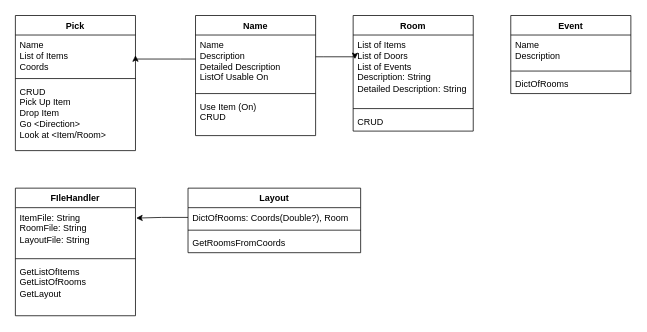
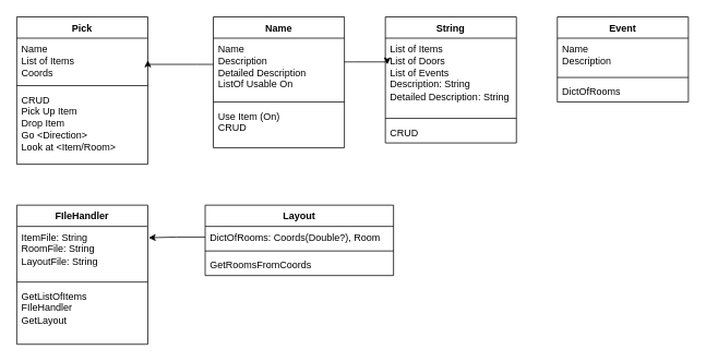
  <mxCell id="0" />
  <mxCell id="1" parent="0" />
  <mxCell id="2" value="Pick" style="swimlane;fontStyle=1;align=center;verticalAlign=top;childLayout=stackLayout;horizontal=1;startSize=26;horizontalStack=0;resizeParent=1;resizeParentMax=0;resizeLast=0;collapsible=1;marginBottom=0;whiteSpace=wrap;html=1;" parent="1" vertex="1"><mxGeometry x="20" y="20" width="160" height="180" as="geometry" /></mxCell>
  <mxCell id="3" value="Name&lt;br&gt;List of Items&lt;br&gt;Coords" style="text;strokeColor=none;fillColor=none;align=left;verticalAlign=top;spacingLeft=4;spacingRight=4;overflow=hidden;rotatable=0;points=[[0,0.5],[1,0.5]];portConstraint=eastwest;whiteSpace=wrap;html=1;" parent="2" vertex="1"><mxGeometry y="26" width="160" height="54" as="geometry" /></mxCell>
  <mxCell id="4" value="" style="line;strokeWidth=1;fillColor=none;align=left;verticalAlign=middle;spacingTop=-1;spacingLeft=3;spacingRight=3;rotatable=0;labelPosition=right;points=[];portConstraint=eastwest;strokeColor=inherit;" parent="2" vertex="1"><mxGeometry y="80" width="160" height="8" as="geometry" /></mxCell>
  <mxCell id="5" value="CRUD&lt;br&gt;Pick Up Item&lt;br&gt;Drop Item&lt;br&gt;Go &amp;lt;Direction&amp;gt;&lt;br&gt;Look at &amp;lt;Item/Room&amp;gt;" style="text;strokeColor=none;fillColor=none;align=left;verticalAlign=top;spacingLeft=4;spacingRight=4;overflow=hidden;rotatable=0;points=[[0,0.5],[1,0.5]];portConstraint=eastwest;whiteSpace=wrap;html=1;" parent="2" vertex="1"><mxGeometry y="88" width="160" height="92" as="geometry" /></mxCell>
  <mxCell id="6" value="Name" style="swimlane;fontStyle=1;align=center;verticalAlign=top;childLayout=stackLayout;horizontal=1;startSize=26;horizontalStack=0;resizeParent=1;resizeParentMax=0;resizeLast=0;collapsible=1;marginBottom=0;whiteSpace=wrap;html=1;" parent="1" vertex="1"><mxGeometry x="260" y="20" width="160" height="160" as="geometry" /></mxCell>
  <mxCell id="7" value="Name&lt;br&gt;Description&lt;br&gt;Detailed Description&lt;br&gt;ListOf Usable On" style="text;strokeColor=none;fillColor=none;align=left;verticalAlign=top;spacingLeft=4;spacingRight=4;overflow=hidden;rotatable=0;points=[[0,0.5],[1,0.5]];portConstraint=eastwest;whiteSpace=wrap;html=1;" parent="6" vertex="1"><mxGeometry y="26" width="160" height="74" as="geometry" /></mxCell>
  <mxCell id="8" value="" style="line;strokeWidth=1;fillColor=none;align=left;verticalAlign=middle;spacingTop=-1;spacingLeft=3;spacingRight=3;rotatable=0;labelPosition=right;points=[];portConstraint=eastwest;strokeColor=inherit;" parent="6" vertex="1"><mxGeometry y="100" width="160" height="8" as="geometry" /></mxCell>
  <mxCell id="9" value="Use Item (On)&lt;br&gt;CRUD" style="text;strokeColor=none;fillColor=none;align=left;verticalAlign=top;spacingLeft=4;spacingRight=4;overflow=hidden;rotatable=0;points=[[0,0.5],[1,0.5]];portConstraint=eastwest;whiteSpace=wrap;html=1;" parent="6" vertex="1"><mxGeometry y="108" width="160" height="52" as="geometry" /></mxCell>
- <mxCell id="10" value="Room" style="swimlane;fontStyle=1;align=center;verticalAlign=top;childLayout=stackLayout;horizontal=1;startSize=26;horizontalStack=0;resizeParent=1;resizeParentMax=0;resizeLast=0;collapsible=1;marginBottom=0;whiteSpace=wrap;html=1;" parent="1" vertex="1"><mxGeometry x="470" y="20" width="160" height="154" as="geometry" /></mxCell>
+ <mxCell id="10" value="String" style="swimlane;fontStyle=1;align=center;verticalAlign=top;childLayout=stackLayout;horizontal=1;startSize=26;horizontalStack=0;resizeParent=1;resizeParentMax=0;resizeLast=0;collapsible=1;marginBottom=0;whiteSpace=wrap;html=1;" parent="1" vertex="1"><mxGeometry x="470" y="20" width="160" height="154" as="geometry" /></mxCell>
  <mxCell id="11" value="List of Items&lt;br&gt;List of Doors&lt;br&gt;List of Events&lt;br&gt;Description: String&lt;br&gt;Detailed Description: String" style="text;strokeColor=none;fillColor=none;align=left;verticalAlign=top;spacingLeft=4;spacingRight=4;overflow=hidden;rotatable=0;points=[[0,0.5],[1,0.5]];portConstraint=eastwest;whiteSpace=wrap;html=1;" parent="10" vertex="1"><mxGeometry y="26" width="160" height="94" as="geometry" /></mxCell>
  <mxCell id="12" value="" style="line;strokeWidth=1;fillColor=none;align=left;verticalAlign=middle;spacingTop=-1;spacingLeft=3;spacingRight=3;rotatable=0;labelPosition=right;points=[];portConstraint=eastwest;strokeColor=inherit;" parent="10" vertex="1"><mxGeometry y="120" width="160" height="8" as="geometry" /></mxCell>
  <mxCell id="13" value="CRUD" style="text;strokeColor=none;fillColor=none;align=left;verticalAlign=top;spacingLeft=4;spacingRight=4;overflow=hidden;rotatable=0;points=[[0,0.5],[1,0.5]];portConstraint=eastwest;whiteSpace=wrap;html=1;" parent="10" vertex="1"><mxGeometry y="128" width="160" height="26" as="geometry" /></mxCell>
  <mxCell id="14" style="edgeStyle=orthogonalEdgeStyle;rounded=0;orthogonalLoop=1;jettySize=auto;html=1;entryX=1;entryY=0.5;entryDx=0;entryDy=0;" parent="1" source="7" target="3" edge="1"><mxGeometry relative="1" as="geometry"><Array as="points"><mxPoint x="240" y="78" /><mxPoint x="240" y="78" /></Array></mxGeometry></mxCell>
  <mxCell id="15" style="edgeStyle=orthogonalEdgeStyle;rounded=0;orthogonalLoop=1;jettySize=auto;html=1;entryX=0.015;entryY=0.341;entryDx=0;entryDy=0;entryPerimeter=0;" parent="1" source="7" target="11" edge="1"><mxGeometry relative="1" as="geometry"><Array as="points"><mxPoint x="430" y="75" /><mxPoint x="430" y="75" /></Array></mxGeometry></mxCell>
  <mxCell id="16" value="FIleHandler" style="swimlane;fontStyle=1;align=center;verticalAlign=top;childLayout=stackLayout;horizontal=1;startSize=26;horizontalStack=0;resizeParent=1;resizeParentMax=0;resizeLast=0;collapsible=1;marginBottom=0;whiteSpace=wrap;html=1;" parent="1" vertex="1"><mxGeometry x="20" y="250" width="160" height="170" as="geometry" /></mxCell>
  <mxCell id="17" value="ItemFile: String&lt;br&gt;RoomFile: String&lt;br&gt;LayoutFile: String" style="text;strokeColor=none;fillColor=none;align=left;verticalAlign=top;spacingLeft=4;spacingRight=4;overflow=hidden;rotatable=0;points=[[0,0.5],[1,0.5]];portConstraint=eastwest;whiteSpace=wrap;html=1;" parent="16" vertex="1"><mxGeometry y="26" width="160" height="64" as="geometry" /></mxCell>
  <mxCell id="18" value="" style="line;strokeWidth=1;fillColor=none;align=left;verticalAlign=middle;spacingTop=-1;spacingLeft=3;spacingRight=3;rotatable=0;labelPosition=right;points=[];portConstraint=eastwest;strokeColor=inherit;" parent="16" vertex="1"><mxGeometry y="90" width="160" height="8" as="geometry" /></mxCell>
- <mxCell id="19" value="GetListOfItems&lt;br&gt;GetListOfRooms&lt;br&gt;GetLayout" style="text;strokeColor=none;fillColor=none;align=left;verticalAlign=top;spacingLeft=4;spacingRight=4;overflow=hidden;rotatable=0;points=[[0,0.5],[1,0.5]];portConstraint=eastwest;whiteSpace=wrap;html=1;" parent="16" vertex="1"><mxGeometry y="98" width="160" height="72" as="geometry" /></mxCell>
+ <mxCell id="19" value="GetListOfItems&lt;br&gt;FIleHandler&lt;br&gt;GetLayout" style="text;strokeColor=none;fillColor=none;align=left;verticalAlign=top;spacingLeft=4;spacingRight=4;overflow=hidden;rotatable=0;points=[[0,0.5],[1,0.5]];portConstraint=eastwest;whiteSpace=wrap;html=1;" parent="16" vertex="1"><mxGeometry y="98" width="160" height="72" as="geometry" /></mxCell>
  <mxCell id="20" value="Layout" style="swimlane;fontStyle=1;align=center;verticalAlign=top;childLayout=stackLayout;horizontal=1;startSize=26;horizontalStack=0;resizeParent=1;resizeParentMax=0;resizeLast=0;collapsible=1;marginBottom=0;whiteSpace=wrap;html=1;" parent="1" vertex="1"><mxGeometry x="250" y="250" width="230" height="86" as="geometry" /></mxCell>
  <mxCell id="21" value="DictOfRooms: Coords(Double?), Room" style="text;strokeColor=none;fillColor=none;align=left;verticalAlign=top;spacingLeft=4;spacingRight=4;overflow=hidden;rotatable=0;points=[[0,0.5],[1,0.5]];portConstraint=eastwest;whiteSpace=wrap;html=1;" parent="20" vertex="1"><mxGeometry y="26" width="230" height="26" as="geometry" /></mxCell>
  <mxCell id="22" value="" style="line;strokeWidth=1;fillColor=none;align=left;verticalAlign=middle;spacingTop=-1;spacingLeft=3;spacingRight=3;rotatable=0;labelPosition=right;points=[];portConstraint=eastwest;strokeColor=inherit;" parent="20" vertex="1"><mxGeometry y="52" width="230" height="8" as="geometry" /></mxCell>
  <mxCell id="23" value="GetRoomsFromCoords" style="text;strokeColor=none;fillColor=none;align=left;verticalAlign=top;spacingLeft=4;spacingRight=4;overflow=hidden;rotatable=0;points=[[0,0.5],[1,0.5]];portConstraint=eastwest;whiteSpace=wrap;html=1;" parent="20" vertex="1"><mxGeometry y="60" width="230" height="26" as="geometry" /></mxCell>
  <mxCell id="24" style="edgeStyle=orthogonalEdgeStyle;rounded=0;orthogonalLoop=1;jettySize=auto;html=1;entryX=1.006;entryY=0.217;entryDx=0;entryDy=0;entryPerimeter=0;" parent="1" source="21" target="17" edge="1"><mxGeometry relative="1" as="geometry" /></mxCell>
  <mxCell id="25" value="Event" style="swimlane;fontStyle=1;align=center;verticalAlign=top;childLayout=stackLayout;horizontal=1;startSize=26;horizontalStack=0;resizeParent=1;resizeParentMax=0;resizeLast=0;collapsible=1;marginBottom=0;whiteSpace=wrap;html=1;" vertex="1" parent="1"><mxGeometry x="680" y="20" width="160" height="104" as="geometry" /></mxCell>
  <mxCell id="26" value="Name&lt;br&gt;Description" style="text;strokeColor=none;fillColor=none;align=left;verticalAlign=top;spacingLeft=4;spacingRight=4;overflow=hidden;rotatable=0;points=[[0,0.5],[1,0.5]];portConstraint=eastwest;whiteSpace=wrap;html=1;" vertex="1" parent="25"><mxGeometry y="26" width="160" height="44" as="geometry" /></mxCell>
  <mxCell id="27" value="" style="line;strokeWidth=1;fillColor=none;align=left;verticalAlign=middle;spacingTop=-1;spacingLeft=3;spacingRight=3;rotatable=0;labelPosition=right;points=[];portConstraint=eastwest;strokeColor=inherit;" vertex="1" parent="25"><mxGeometry y="70" width="160" height="8" as="geometry" /></mxCell>
  <mxCell id="28" value="DictOfRooms" style="text;strokeColor=none;fillColor=none;align=left;verticalAlign=top;spacingLeft=4;spacingRight=4;overflow=hidden;rotatable=0;points=[[0,0.5],[1,0.5]];portConstraint=eastwest;whiteSpace=wrap;html=1;" vertex="1" parent="25"><mxGeometry y="78" width="160" height="26" as="geometry" /></mxCell>
